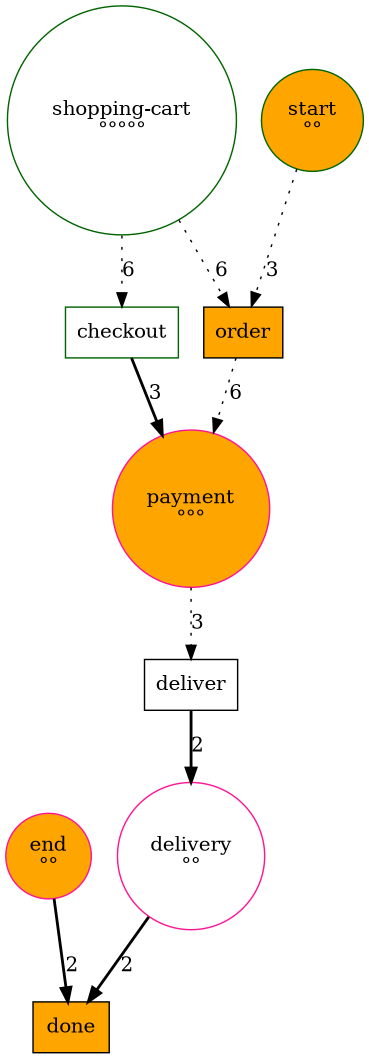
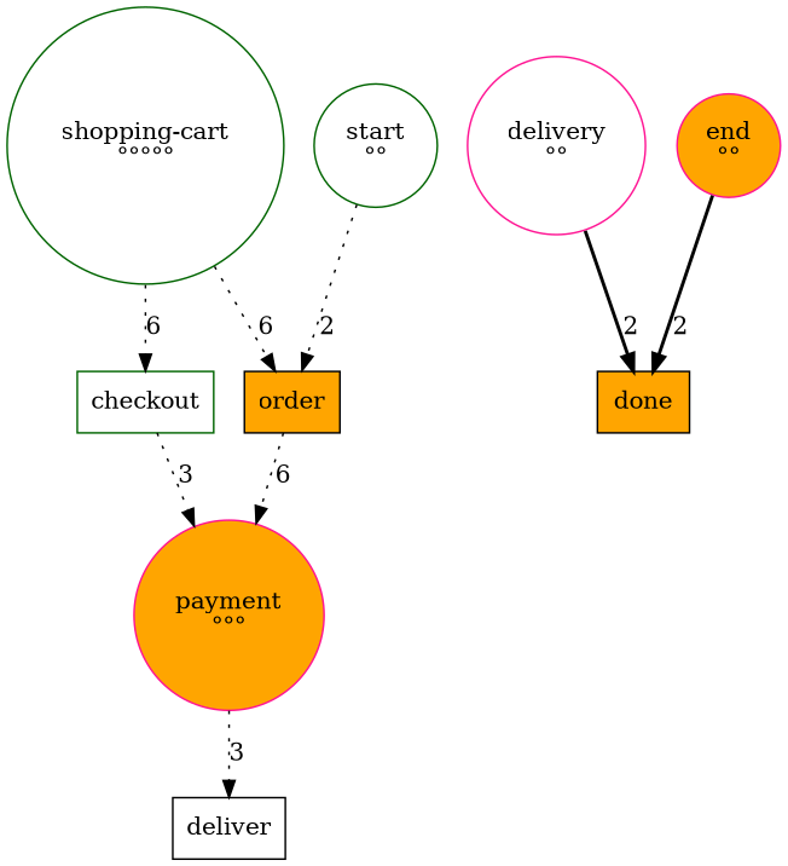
  digraph {
    node [color=deeppink fillcolor=orange shape=circle style=filled]
    edge [style=dotted]
    n1 [label="payment\n°°°\n"]
    n2 [color=black fillcolor=white label=deliver shape=box]
    n3 [fillcolor=white label="delivery\n°°\n"]
    n4 [label="end\n°°\n"]
    n5 [color=black label=done shape=box]
    n6 [color=black label=order shape=box]
    n7 [color=darkgreen fillcolor=white label="shopping-cart\n°°°°°\n"]
    n8 [color=darkgreen fillcolor=white label=checkout shape=box]
-   n9 [color=darkgreen label="start\n°°\n"]
+   n9 [color=darkgreen fillcolor=white label="start\n°°\n"]
    n1 -> n2 [label=3]
-   n2 -> n3 [label=2 style=bold]
    n3 -> n5 [label=2 style=bold]
    n4 -> n5 [label=2 style=bold]
    n6 -> n1 [label=6]
    n7 -> n6 [label=6]
    n7 -> n8 [label=6]
-   n8 -> n1 [label=3 style=bold]
-   n9 -> n6 [label=3]
+   n8 -> n1 [label=3]
+   n9 -> n6 [label=2]
  }
